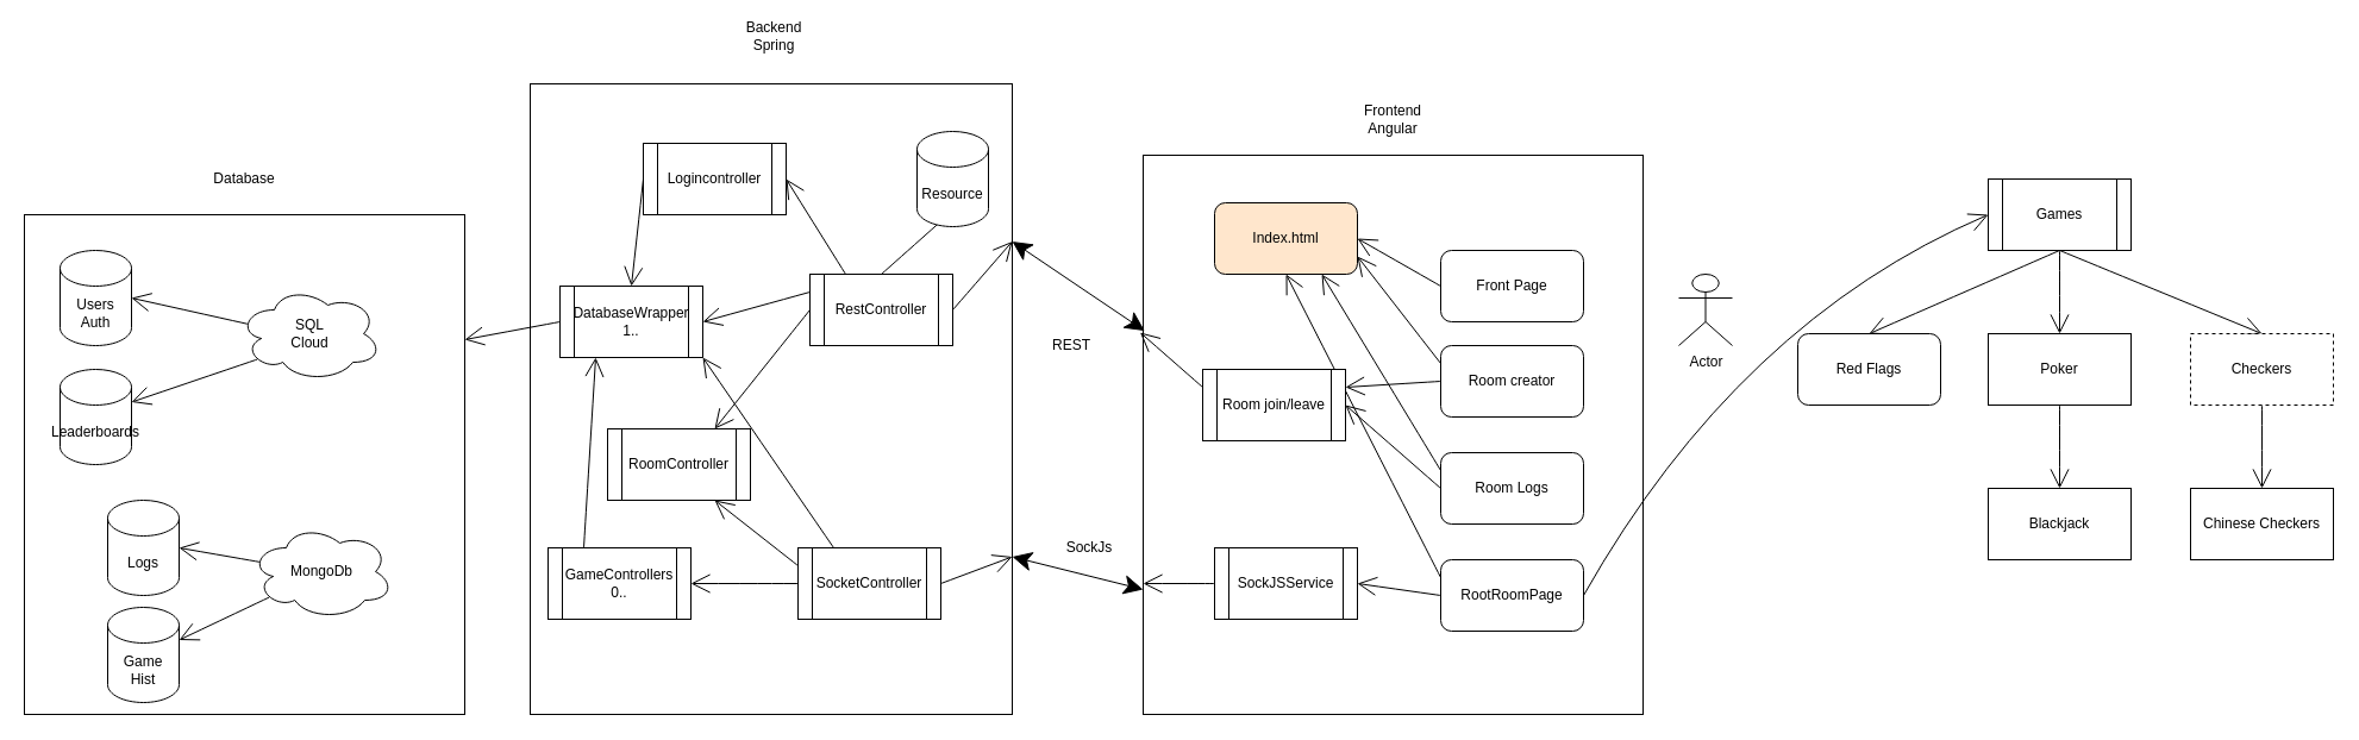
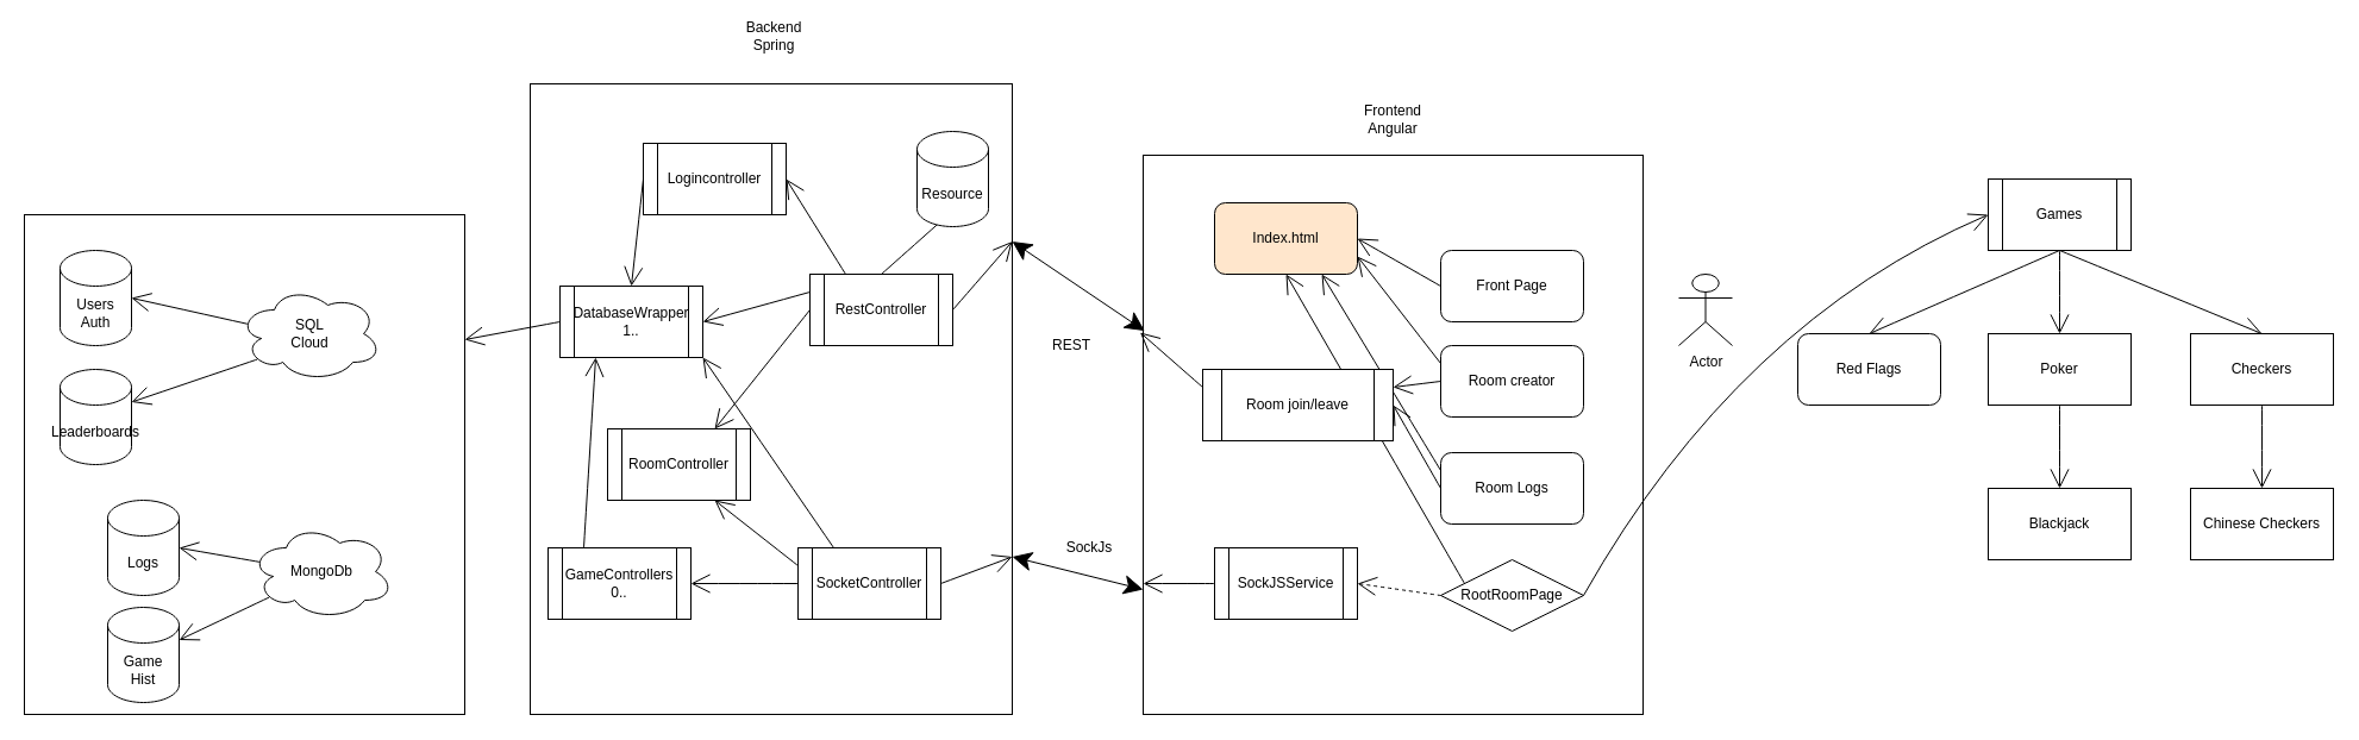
  <mxCell id="0" />
  <mxCell id="1" parent="0" />
  <mxCell id="2" value="" style="rounded=0;whiteSpace=wrap;html=1;hachureGap=4;pointerEvents=0;" parent="1" vertex="1"><mxGeometry x="445" y="70" width="405" height="530" as="geometry" /></mxCell>
  <mxCell id="3" value="Backend&lt;br&gt;Spring" style="text;html=1;strokeColor=none;fillColor=none;align=center;verticalAlign=middle;whiteSpace=wrap;rounded=0;hachureGap=4;pointerEvents=0;" parent="1" vertex="1"><mxGeometry x="630" y="20" width="40" height="20" as="geometry" /></mxCell>
  <mxCell id="4" value="" style="rounded=0;whiteSpace=wrap;html=1;hachureGap=4;pointerEvents=0;" parent="1" vertex="1"><mxGeometry x="960" y="130" width="420" height="470" as="geometry" /></mxCell>
  <mxCell id="5" value="Frontend&lt;br&gt;Angular" style="text;html=1;strokeColor=none;fillColor=none;align=center;verticalAlign=middle;whiteSpace=wrap;rounded=0;hachureGap=4;pointerEvents=0;" parent="1" vertex="1"><mxGeometry x="1150" y="90" width="40" height="20" as="geometry" /></mxCell>
  <mxCell id="6" value="" style="endArrow=classic;startArrow=classic;html=1;startSize=14;endSize=14;sourcePerimeterSpacing=8;targetPerimeterSpacing=8;entryX=0.003;entryY=0.314;entryDx=0;entryDy=0;exitX=1;exitY=0.25;exitDx=0;exitDy=0;entryPerimeter=0;" parent="1" source="2" target="4" edge="1"><mxGeometry width="50" height="50" relative="1" as="geometry"><mxPoint x="900" y="320" as="sourcePoint" /><mxPoint x="950" y="270" as="targetPoint" /></mxGeometry></mxCell>
  <mxCell id="7" value="REST" style="text;html=1;strokeColor=none;fillColor=none;align=center;verticalAlign=middle;whiteSpace=wrap;rounded=0;hachureGap=4;pointerEvents=0;" parent="1" vertex="1"><mxGeometry x="880" y="280" width="40" height="20" as="geometry" /></mxCell>
  <mxCell id="8" value="" style="endArrow=classic;startArrow=classic;html=1;startSize=14;endSize=14;sourcePerimeterSpacing=8;targetPerimeterSpacing=8;exitX=1;exitY=0.75;exitDx=0;exitDy=0;" parent="1" source="2" edge="1"><mxGeometry width="50" height="50" relative="1" as="geometry"><mxPoint x="870" y="460" as="sourcePoint" /><mxPoint x="960" y="495" as="targetPoint" /></mxGeometry></mxCell>
  <mxCell id="9" value="SockJs" style="text;html=1;strokeColor=none;fillColor=none;align=center;verticalAlign=middle;whiteSpace=wrap;rounded=0;hachureGap=4;pointerEvents=0;" parent="1" vertex="1"><mxGeometry x="895" y="450" width="40" height="20" as="geometry" /></mxCell>
  <mxCell id="10" style="edgeStyle=none;curved=1;rounded=0;orthogonalLoop=1;jettySize=auto;html=1;exitX=0.5;exitY=1;exitDx=0;exitDy=0;entryX=0.5;entryY=0;entryDx=0;entryDy=0;endArrow=open;startSize=14;endSize=14;sourcePerimeterSpacing=8;targetPerimeterSpacing=8;" parent="1" source="13" target="14" edge="1"><mxGeometry relative="1" as="geometry" /></mxCell>
  <mxCell id="11" style="edgeStyle=none;curved=1;rounded=0;orthogonalLoop=1;jettySize=auto;html=1;exitX=0.5;exitY=1;exitDx=0;exitDy=0;entryX=0.5;entryY=0;entryDx=0;entryDy=0;endArrow=open;startSize=14;endSize=14;sourcePerimeterSpacing=8;targetPerimeterSpacing=8;" parent="1" source="13" target="16" edge="1"><mxGeometry relative="1" as="geometry" /></mxCell>
  <mxCell id="12" style="edgeStyle=none;curved=1;rounded=0;orthogonalLoop=1;jettySize=auto;html=1;exitX=0.5;exitY=1;exitDx=0;exitDy=0;entryX=0.5;entryY=0;entryDx=0;entryDy=0;endArrow=open;startSize=14;endSize=14;sourcePerimeterSpacing=8;targetPerimeterSpacing=8;" parent="1" source="13" target="19" edge="1"><mxGeometry relative="1" as="geometry" /></mxCell>
  <mxCell id="13" value="Games" style="shape=process;whiteSpace=wrap;html=1;backgroundOutline=1;hachureGap=4;pointerEvents=0;" parent="1" vertex="1"><mxGeometry x="1670" y="150" width="120" height="60" as="geometry" /></mxCell>
  <mxCell id="14" value="Red Flags" style="whiteSpace=wrap;html=1;hachureGap=4;pointerEvents=0;rounded=1;" parent="1" vertex="1"><mxGeometry x="1510" y="280" width="120" height="60" as="geometry" /></mxCell>
  <mxCell id="15" style="edgeStyle=none;curved=1;rounded=0;orthogonalLoop=1;jettySize=auto;html=1;exitX=0.5;exitY=1;exitDx=0;exitDy=0;entryX=0.5;entryY=0;entryDx=0;entryDy=0;endArrow=open;startSize=14;endSize=14;sourcePerimeterSpacing=8;targetPerimeterSpacing=8;" parent="1" source="16" target="17" edge="1"><mxGeometry relative="1" as="geometry" /></mxCell>
  <mxCell id="16" value="Poker" style="rounded=0;whiteSpace=wrap;html=1;hachureGap=4;pointerEvents=0;" parent="1" vertex="1"><mxGeometry x="1670" y="280" width="120" height="60" as="geometry" /></mxCell>
  <mxCell id="17" value="Blackjack" style="rounded=0;whiteSpace=wrap;html=1;hachureGap=4;pointerEvents=0;" parent="1" vertex="1"><mxGeometry x="1670" y="410" width="120" height="60" as="geometry" /></mxCell>
  <mxCell id="18" style="edgeStyle=none;curved=1;rounded=0;orthogonalLoop=1;jettySize=auto;html=1;exitX=0.5;exitY=1;exitDx=0;exitDy=0;entryX=0.5;entryY=0;entryDx=0;entryDy=0;endArrow=open;startSize=14;endSize=14;sourcePerimeterSpacing=8;targetPerimeterSpacing=8;" parent="1" source="19" target="20" edge="1"><mxGeometry relative="1" as="geometry" /></mxCell>
- <mxCell id="19" value="Checkers" style="rounded=0;whiteSpace=wrap;html=1;hachureGap=4;pointerEvents=0;dashed=1;" parent="1" vertex="1"><mxGeometry x="1840" y="280" width="120" height="60" as="geometry" /></mxCell>
+ <mxCell id="19" value="Checkers" style="rounded=0;whiteSpace=wrap;html=1;hachureGap=4;pointerEvents=0;" parent="1" vertex="1"><mxGeometry x="1840" y="280" width="120" height="60" as="geometry" /></mxCell>
  <mxCell id="20" value="Chinese Checkers" style="rounded=0;whiteSpace=wrap;html=1;hachureGap=4;pointerEvents=0;" parent="1" vertex="1"><mxGeometry x="1840" y="410" width="120" height="60" as="geometry" /></mxCell>
  <mxCell id="21" style="edgeStyle=none;curved=1;rounded=0;orthogonalLoop=1;jettySize=auto;html=1;exitX=0;exitY=0.5;exitDx=0;exitDy=0;entryX=1;entryY=0.5;entryDx=0;entryDy=0;endArrow=open;startSize=14;endSize=14;sourcePerimeterSpacing=8;targetPerimeterSpacing=8;" parent="1" source="22" target="44" edge="1"><mxGeometry relative="1" as="geometry" /></mxCell>
  <mxCell id="22" value="Front Page" style="rounded=1;whiteSpace=wrap;html=1;hachureGap=4;pointerEvents=0;" parent="1" vertex="1"><mxGeometry x="1210" y="210" width="120" height="60" as="geometry" /></mxCell>
  <mxCell id="23" style="edgeStyle=none;curved=1;rounded=0;orthogonalLoop=1;jettySize=auto;html=1;exitX=0;exitY=0.5;exitDx=0;exitDy=0;endArrow=open;startSize=14;endSize=14;sourcePerimeterSpacing=8;targetPerimeterSpacing=8;" parent="1" source="24" edge="1"><mxGeometry relative="1" as="geometry"><mxPoint x="960" y="490" as="targetPoint" /></mxGeometry></mxCell>
  <mxCell id="24" value="SockJSService" style="shape=process;whiteSpace=wrap;html=1;backgroundOutline=1;hachureGap=4;pointerEvents=0;" parent="1" vertex="1"><mxGeometry x="1020" y="460" width="120" height="60" as="geometry" /></mxCell>
  <mxCell id="25" style="edgeStyle=none;curved=1;rounded=0;orthogonalLoop=1;jettySize=auto;html=1;exitX=1;exitY=0.5;exitDx=0;exitDy=0;entryX=1;entryY=0.75;entryDx=0;entryDy=0;endArrow=open;startSize=14;endSize=14;sourcePerimeterSpacing=8;targetPerimeterSpacing=8;" parent="1" source="29" target="2" edge="1"><mxGeometry relative="1" as="geometry" /></mxCell>
  <mxCell id="26" style="edgeStyle=none;curved=1;rounded=0;orthogonalLoop=1;jettySize=auto;html=1;exitX=0;exitY=0.25;exitDx=0;exitDy=0;entryX=0.75;entryY=1;entryDx=0;entryDy=0;endArrow=open;startSize=14;endSize=14;sourcePerimeterSpacing=8;targetPerimeterSpacing=8;" parent="1" source="29" target="45" edge="1"><mxGeometry relative="1" as="geometry" /></mxCell>
  <mxCell id="27" style="edgeStyle=none;curved=1;rounded=0;orthogonalLoop=1;jettySize=auto;html=1;exitX=0;exitY=0.5;exitDx=0;exitDy=0;entryX=1;entryY=0.5;entryDx=0;entryDy=0;endArrow=open;startSize=14;endSize=14;sourcePerimeterSpacing=8;targetPerimeterSpacing=8;" parent="1" source="29" target="53" edge="1"><mxGeometry relative="1" as="geometry" /></mxCell>
  <mxCell id="28" style="edgeStyle=none;curved=1;rounded=0;orthogonalLoop=1;jettySize=auto;html=1;exitX=0.25;exitY=0;exitDx=0;exitDy=0;entryX=1;entryY=1;entryDx=0;entryDy=0;endArrow=open;startSize=14;endSize=14;sourcePerimeterSpacing=8;targetPerimeterSpacing=8;" parent="1" source="29" target="56" edge="1"><mxGeometry relative="1" as="geometry" /></mxCell>
  <mxCell id="29" value="SocketController" style="shape=process;whiteSpace=wrap;html=1;backgroundOutline=1;hachureGap=4;pointerEvents=0;" parent="1" vertex="1"><mxGeometry x="670" y="460" width="120" height="60" as="geometry" /></mxCell>
  <mxCell id="30" value="" style="rounded=0;whiteSpace=wrap;html=1;hachureGap=4;pointerEvents=0;" parent="1" vertex="1"><mxGeometry x="20" y="180" width="370" height="420" as="geometry" /></mxCell>
- <mxCell id="31" value="Database" style="text;html=1;strokeColor=none;fillColor=none;align=center;verticalAlign=middle;whiteSpace=wrap;rounded=0;hachureGap=4;pointerEvents=0;" parent="1" vertex="1"><mxGeometry x="185" y="140" width="40" height="20" as="geometry" /></mxCell>
  <mxCell id="32" style="edgeStyle=none;curved=1;rounded=0;orthogonalLoop=1;jettySize=auto;html=1;exitX=0;exitY=0.5;exitDx=0;exitDy=0;entryX=1;entryY=0.25;entryDx=0;entryDy=0;endArrow=open;startSize=14;endSize=14;sourcePerimeterSpacing=8;targetPerimeterSpacing=8;" parent="1" source="34" target="43" edge="1"><mxGeometry relative="1" as="geometry" /></mxCell>
  <mxCell id="33" style="edgeStyle=none;curved=1;rounded=0;orthogonalLoop=1;jettySize=auto;html=1;exitX=0;exitY=0.25;exitDx=0;exitDy=0;entryX=1;entryY=0.75;entryDx=0;entryDy=0;endArrow=open;startSize=14;endSize=14;sourcePerimeterSpacing=8;targetPerimeterSpacing=8;" parent="1" source="34" target="44" edge="1"><mxGeometry relative="1" as="geometry" /></mxCell>
  <mxCell id="34" value="Room creator" style="rounded=1;whiteSpace=wrap;html=1;hachureGap=4;pointerEvents=0;" parent="1" vertex="1"><mxGeometry x="1210" y="290" width="120" height="60" as="geometry" /></mxCell>
  <mxCell id="35" style="edgeStyle=none;curved=1;rounded=0;orthogonalLoop=1;jettySize=auto;html=1;exitX=0;exitY=0.5;exitDx=0;exitDy=0;entryX=1;entryY=0.5;entryDx=0;entryDy=0;endArrow=open;startSize=14;endSize=14;sourcePerimeterSpacing=8;targetPerimeterSpacing=8;" parent="1" source="37" target="43" edge="1"><mxGeometry relative="1" as="geometry" /></mxCell>
  <mxCell id="36" style="edgeStyle=none;curved=1;rounded=0;orthogonalLoop=1;jettySize=auto;html=1;exitX=0;exitY=0.25;exitDx=0;exitDy=0;entryX=0.75;entryY=1;entryDx=0;entryDy=0;endArrow=open;startSize=14;endSize=14;sourcePerimeterSpacing=8;targetPerimeterSpacing=8;" parent="1" source="37" target="44" edge="1"><mxGeometry relative="1" as="geometry" /></mxCell>
  <mxCell id="37" value="Room Logs" style="rounded=1;whiteSpace=wrap;html=1;hachureGap=4;pointerEvents=0;" parent="1" vertex="1"><mxGeometry x="1210" y="380" width="120" height="60" as="geometry" /></mxCell>
  <mxCell id="38" style="edgeStyle=none;curved=1;rounded=0;orthogonalLoop=1;jettySize=auto;html=1;exitX=1;exitY=0.5;exitDx=0;exitDy=0;endArrow=open;startSize=14;endSize=14;sourcePerimeterSpacing=8;targetPerimeterSpacing=8;entryX=0;entryY=0.5;entryDx=0;entryDy=0;" parent="1" source="41" target="13" edge="1"><mxGeometry relative="1" as="geometry"><mxPoint x="1500" y="200" as="targetPoint" /><Array as="points"><mxPoint x="1460" y="270" /></Array></mxGeometry></mxCell>
  <mxCell id="39" style="edgeStyle=none;curved=1;rounded=0;orthogonalLoop=1;jettySize=auto;html=1;exitX=0;exitY=0.25;exitDx=0;exitDy=0;entryX=0.5;entryY=1;entryDx=0;entryDy=0;endArrow=open;startSize=14;endSize=14;sourcePerimeterSpacing=8;targetPerimeterSpacing=8;" parent="1" source="41" target="44" edge="1"><mxGeometry relative="1" as="geometry" /></mxCell>
- <mxCell id="40" style="edgeStyle=none;curved=1;rounded=0;orthogonalLoop=1;jettySize=auto;html=1;exitX=0;exitY=0.5;exitDx=0;exitDy=0;entryX=1;entryY=0.5;entryDx=0;entryDy=0;endArrow=open;startSize=14;endSize=14;sourcePerimeterSpacing=8;targetPerimeterSpacing=8;" parent="1" source="41" target="24" edge="1"><mxGeometry relative="1" as="geometry" /></mxCell>
- <mxCell id="41" value="RootRoomPage" style="rounded=1;whiteSpace=wrap;html=1;hachureGap=4;pointerEvents=0;" parent="1" vertex="1"><mxGeometry x="1210" y="470" width="120" height="60" as="geometry" /></mxCell>
+ <mxCell id="40" style="edgeStyle=none;curved=1;rounded=0;orthogonalLoop=1;jettySize=auto;html=1;exitX=0;exitY=0.5;exitDx=0;exitDy=0;entryX=1;entryY=0.5;entryDx=0;entryDy=0;endArrow=open;startSize=14;endSize=14;sourcePerimeterSpacing=8;targetPerimeterSpacing=8;dashed=1;" parent="1" source="41" target="24" edge="1"><mxGeometry relative="1" as="geometry" /></mxCell>
+ <mxCell id="41" value="RootRoomPage" style="rhombus;whiteSpace=wrap;html=1;hachureGap=4;pointerEvents=0;" parent="1" vertex="1"><mxGeometry x="1210" y="470" width="120" height="60" as="geometry" /></mxCell>
  <mxCell id="42" style="edgeStyle=none;curved=1;rounded=0;orthogonalLoop=1;jettySize=auto;html=1;exitX=0;exitY=0.25;exitDx=0;exitDy=0;entryX=-0.006;entryY=0.317;entryDx=0;entryDy=0;entryPerimeter=0;endArrow=open;startSize=14;endSize=14;sourcePerimeterSpacing=8;targetPerimeterSpacing=8;" parent="1" source="43" target="4" edge="1"><mxGeometry relative="1" as="geometry" /></mxCell>
- <mxCell id="43" value="Room join/leave" style="shape=process;whiteSpace=wrap;html=1;backgroundOutline=1;hachureGap=4;pointerEvents=0;" parent="1" vertex="1"><mxGeometry x="1010" y="310" width="120" height="60" as="geometry" /></mxCell>
+ <mxCell id="43" value="Room join/leave" style="shape=process;whiteSpace=wrap;html=1;backgroundOutline=1;hachureGap=4;pointerEvents=0;" parent="1" vertex="1"><mxGeometry x="1010" y="310" width="160" height="60" as="geometry" /></mxCell>
  <mxCell id="44" value="Index.html" style="rounded=1;whiteSpace=wrap;html=1;hachureGap=4;pointerEvents=0;fillColor=#ffe6cc;" parent="1" vertex="1"><mxGeometry x="1020" y="170" width="120" height="60" as="geometry" /></mxCell>
  <mxCell id="45" value="RoomController" style="shape=process;whiteSpace=wrap;html=1;backgroundOutline=1;hachureGap=4;pointerEvents=0;" parent="1" vertex="1"><mxGeometry x="510" y="360" width="120" height="60" as="geometry" /></mxCell>
  <mxCell id="46" style="edgeStyle=none;curved=1;rounded=0;orthogonalLoop=1;jettySize=auto;html=1;exitX=0;exitY=0.5;exitDx=0;exitDy=0;entryX=0.75;entryY=0;entryDx=0;entryDy=0;endArrow=open;startSize=14;endSize=14;sourcePerimeterSpacing=8;targetPerimeterSpacing=8;" parent="1" source="51" target="45" edge="1"><mxGeometry relative="1" as="geometry" /></mxCell>
  <mxCell id="47" style="edgeStyle=none;curved=1;rounded=0;orthogonalLoop=1;jettySize=auto;html=1;exitX=1;exitY=0.5;exitDx=0;exitDy=0;entryX=1;entryY=0.25;entryDx=0;entryDy=0;endArrow=open;startSize=14;endSize=14;sourcePerimeterSpacing=8;targetPerimeterSpacing=8;" parent="1" source="51" target="2" edge="1"><mxGeometry relative="1" as="geometry" /></mxCell>
  <mxCell id="48" style="edgeStyle=none;curved=1;rounded=0;orthogonalLoop=1;jettySize=auto;html=1;exitX=0;exitY=0.25;exitDx=0;exitDy=0;entryX=1;entryY=0.5;entryDx=0;entryDy=0;endArrow=open;startSize=14;endSize=14;sourcePerimeterSpacing=8;targetPerimeterSpacing=8;" parent="1" source="51" target="56" edge="1"><mxGeometry relative="1" as="geometry" /></mxCell>
  <mxCell id="49" style="edgeStyle=none;curved=1;rounded=0;orthogonalLoop=1;jettySize=auto;html=1;exitX=0.5;exitY=0;exitDx=0;exitDy=0;entryX=1;entryY=0.5;entryDx=0;entryDy=0;entryPerimeter=0;endArrow=open;startSize=14;endSize=14;sourcePerimeterSpacing=8;targetPerimeterSpacing=8;" parent="1" source="51" target="54" edge="1"><mxGeometry relative="1" as="geometry" /></mxCell>
  <mxCell id="50" style="edgeStyle=none;curved=1;rounded=0;orthogonalLoop=1;jettySize=auto;html=1;exitX=0.25;exitY=0;exitDx=0;exitDy=0;entryX=1;entryY=0.5;entryDx=0;entryDy=0;endArrow=open;startSize=14;endSize=14;sourcePerimeterSpacing=8;targetPerimeterSpacing=8;" parent="1" source="51" target="60" edge="1"><mxGeometry relative="1" as="geometry" /></mxCell>
  <mxCell id="51" value="RestController" style="shape=process;whiteSpace=wrap;html=1;backgroundOutline=1;hachureGap=4;pointerEvents=0;" parent="1" vertex="1"><mxGeometry x="680" y="230" width="120" height="60" as="geometry" /></mxCell>
  <mxCell id="52" style="edgeStyle=none;curved=1;rounded=0;orthogonalLoop=1;jettySize=auto;html=1;exitX=0.25;exitY=0;exitDx=0;exitDy=0;entryX=0.25;entryY=1;entryDx=0;entryDy=0;endArrow=open;startSize=14;endSize=14;sourcePerimeterSpacing=8;targetPerimeterSpacing=8;" parent="1" source="53" target="56" edge="1"><mxGeometry relative="1" as="geometry" /></mxCell>
  <mxCell id="53" value="GameControllers&lt;br&gt;0.." style="shape=process;whiteSpace=wrap;html=1;backgroundOutline=1;hachureGap=4;pointerEvents=0;" parent="1" vertex="1"><mxGeometry x="460" y="460" width="120" height="60" as="geometry" /></mxCell>
  <mxCell id="54" value="Resource" style="shape=cylinder3;whiteSpace=wrap;html=1;boundedLbl=1;backgroundOutline=1;size=15;hachureGap=4;pointerEvents=0;" parent="1" vertex="1"><mxGeometry x="770" y="110" width="60" height="80" as="geometry" /></mxCell>
  <mxCell id="55" style="edgeStyle=none;curved=1;rounded=0;orthogonalLoop=1;jettySize=auto;html=1;exitX=0;exitY=0.5;exitDx=0;exitDy=0;entryX=1;entryY=0.25;entryDx=0;entryDy=0;endArrow=open;startSize=14;endSize=14;sourcePerimeterSpacing=8;targetPerimeterSpacing=8;" parent="1" source="56" target="30" edge="1"><mxGeometry relative="1" as="geometry" /></mxCell>
  <mxCell id="56" value="DatabaseWrapper&lt;br&gt;1.." style="shape=process;whiteSpace=wrap;html=1;backgroundOutline=1;hachureGap=4;pointerEvents=0;" parent="1" vertex="1"><mxGeometry x="470" y="240" width="120" height="60" as="geometry" /></mxCell>
  <mxCell id="57" value="Users&lt;br&gt;Auth" style="shape=cylinder3;whiteSpace=wrap;html=1;boundedLbl=1;backgroundOutline=1;size=15;hachureGap=4;pointerEvents=0;" parent="1" vertex="1"><mxGeometry x="50" y="210" width="60" height="80" as="geometry" /></mxCell>
  <mxCell id="58" value="Logs" style="shape=cylinder3;whiteSpace=wrap;html=1;boundedLbl=1;backgroundOutline=1;size=15;hachureGap=4;pointerEvents=0;" parent="1" vertex="1"><mxGeometry x="90" y="420" width="60" height="80" as="geometry" /></mxCell>
  <mxCell id="59" style="edgeStyle=none;curved=1;rounded=0;orthogonalLoop=1;jettySize=auto;html=1;exitX=0;exitY=0.5;exitDx=0;exitDy=0;entryX=0.5;entryY=0;entryDx=0;entryDy=0;endArrow=open;startSize=14;endSize=14;sourcePerimeterSpacing=8;targetPerimeterSpacing=8;" parent="1" source="60" target="56" edge="1"><mxGeometry relative="1" as="geometry" /></mxCell>
  <mxCell id="60" value="Logincontroller" style="shape=process;whiteSpace=wrap;html=1;backgroundOutline=1;hachureGap=4;pointerEvents=0;" parent="1" vertex="1"><mxGeometry x="540" y="120" width="120" height="60" as="geometry" /></mxCell>
  <mxCell id="61" value="Game&lt;br&gt;Hist" style="shape=cylinder3;whiteSpace=wrap;html=1;boundedLbl=1;backgroundOutline=1;size=15;hachureGap=4;pointerEvents=0;" parent="1" vertex="1"><mxGeometry x="90" y="510" width="60" height="80" as="geometry" /></mxCell>
  <mxCell id="62" style="edgeStyle=none;curved=1;rounded=0;orthogonalLoop=1;jettySize=auto;html=1;exitX=0.07;exitY=0.4;exitDx=0;exitDy=0;exitPerimeter=0;entryX=1;entryY=0.5;entryDx=0;entryDy=0;entryPerimeter=0;endArrow=open;startSize=14;endSize=14;sourcePerimeterSpacing=8;targetPerimeterSpacing=8;" parent="1" source="64" target="57" edge="1"><mxGeometry relative="1" as="geometry" /></mxCell>
  <mxCell id="63" style="edgeStyle=none;curved=1;rounded=0;orthogonalLoop=1;jettySize=auto;html=1;exitX=0.13;exitY=0.77;exitDx=0;exitDy=0;exitPerimeter=0;entryX=1;entryY=0;entryDx=0;entryDy=27.5;entryPerimeter=0;endArrow=open;startSize=14;endSize=14;sourcePerimeterSpacing=8;targetPerimeterSpacing=8;" parent="1" source="64" target="68" edge="1"><mxGeometry relative="1" as="geometry" /></mxCell>
  <mxCell id="64" value="SQL&lt;br&gt;Cloud" style="ellipse;shape=cloud;whiteSpace=wrap;html=1;hachureGap=4;pointerEvents=0;" parent="1" vertex="1"><mxGeometry x="200" y="240" width="120" height="80" as="geometry" /></mxCell>
  <mxCell id="65" style="edgeStyle=none;curved=1;rounded=0;orthogonalLoop=1;jettySize=auto;html=1;exitX=0.07;exitY=0.4;exitDx=0;exitDy=0;exitPerimeter=0;entryX=1;entryY=0.5;entryDx=0;entryDy=0;entryPerimeter=0;endArrow=open;startSize=14;endSize=14;sourcePerimeterSpacing=8;targetPerimeterSpacing=8;" parent="1" source="67" target="58" edge="1"><mxGeometry relative="1" as="geometry" /></mxCell>
  <mxCell id="66" style="edgeStyle=none;curved=1;rounded=0;orthogonalLoop=1;jettySize=auto;html=1;exitX=0.13;exitY=0.77;exitDx=0;exitDy=0;exitPerimeter=0;entryX=1;entryY=0;entryDx=0;entryDy=27.5;entryPerimeter=0;endArrow=open;startSize=14;endSize=14;sourcePerimeterSpacing=8;targetPerimeterSpacing=8;" parent="1" source="67" target="61" edge="1"><mxGeometry relative="1" as="geometry" /></mxCell>
  <mxCell id="67" value="MongoDb" style="ellipse;shape=cloud;whiteSpace=wrap;html=1;hachureGap=4;pointerEvents=0;" parent="1" vertex="1"><mxGeometry x="210" y="440" width="120" height="80" as="geometry" /></mxCell>
  <mxCell id="68" value="Leaderboards" style="shape=cylinder3;whiteSpace=wrap;html=1;boundedLbl=1;backgroundOutline=1;size=15;hachureGap=4;pointerEvents=0;" parent="1" vertex="1"><mxGeometry x="50" y="310" width="60" height="80" as="geometry" /></mxCell>
  <mxCell id="69" value="Actor" style="shape=umlActor;verticalLabelPosition=bottom;verticalAlign=top;html=1;outlineConnect=0;hachureGap=4;pointerEvents=0;" parent="1" vertex="1"><mxGeometry x="1410" y="230" width="45" height="60" as="geometry" /></mxCell>
